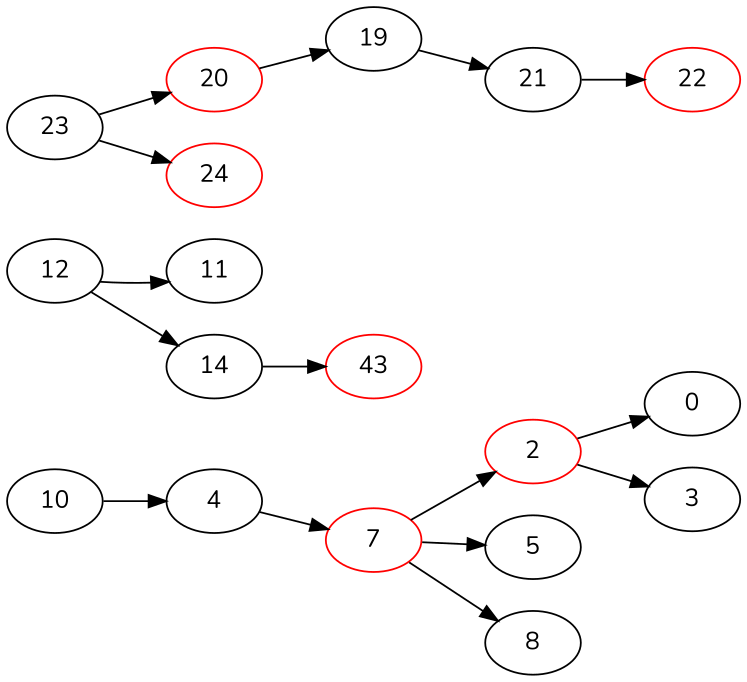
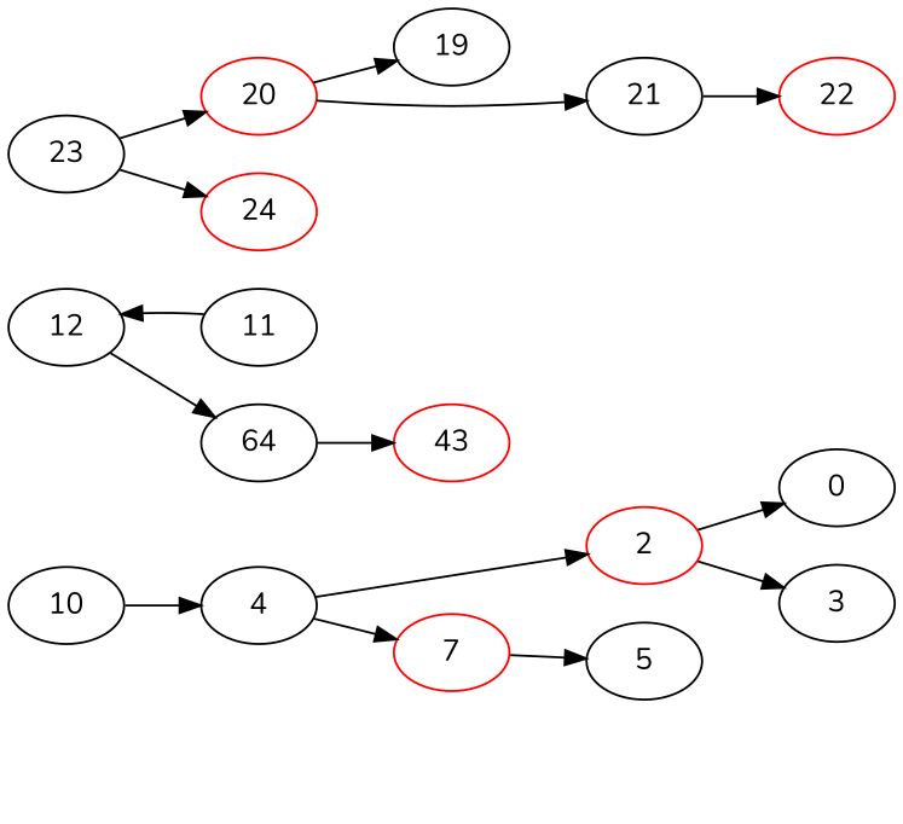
  digraph {
    fontname=Nunito
    rankdir=LR
    node [color=black fontname=Nunito]
    edge [fontname=Nunito]
    10
    4
    2 [color=red]
    7 [color=red]
    0
    3
    5
-   8
    12
    11
-   14
+   14 [label=64]
    20 [color=red]
    23
    24 [color=red]
    n15 [color=red label=43]
    19
    21
    22 [color=red]
    10 -> 4
-   7 -> 2
+   4 -> 2
    4 -> 7
    2 -> 0
    2 -> 3
    7 -> 5
-   7 -> 8
-   12 -> 11
+   11 -> 12
    12 -> 14
    14 -> n15
    20 -> 19
-   19 -> 21
+   20 -> 21
    23 -> 20
    23 -> 24
    21 -> 22
  }
